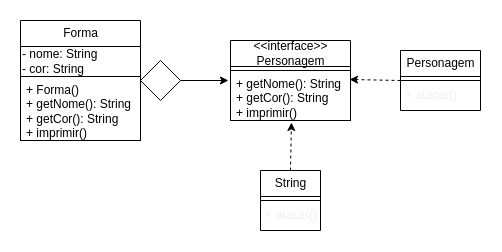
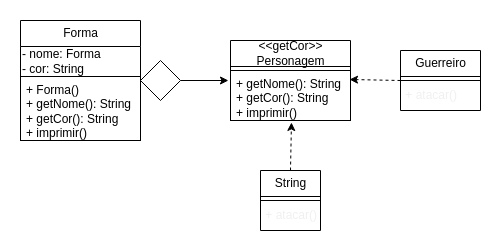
  <mxCell id="0" />
  <mxCell id="1" parent="0" />
  <mxCell id="2" value="Forma" style="swimlane;fontStyle=0;childLayout=stackLayout;horizontal=1;startSize=26;fillColor=none;horizontalStack=0;resizeParent=1;resizeParentMax=0;resizeLast=0;collapsible=1;marginBottom=0;html=1;" vertex="1" parent="1"><mxGeometry x="20" y="20" width="120" height="120" as="geometry" /></mxCell>
- <mxCell id="3" value="&lt;span style=&quot;&quot;&gt;- nome: String&lt;/span&gt;&lt;br style=&quot;&quot;&gt;&lt;div style=&quot;&quot;&gt;&lt;span style=&quot;background-color: initial;&quot;&gt;- cor: String&lt;/span&gt;&lt;/div&gt;" style="text;html=1;strokeColor=none;fillColor=none;align=left;verticalAlign=middle;whiteSpace=wrap;rounded=0;" vertex="1" parent="2"><mxGeometry y="26" width="120" height="30" as="geometry" /></mxCell>
+ <mxCell id="3" value="&lt;span style=&quot;&quot;&gt;- nome: Forma&lt;/span&gt;&lt;br style=&quot;&quot;&gt;&lt;div style=&quot;&quot;&gt;&lt;span style=&quot;background-color: initial;&quot;&gt;- cor: String&lt;/span&gt;&lt;/div&gt;" style="text;html=1;strokeColor=none;fillColor=none;align=left;verticalAlign=middle;whiteSpace=wrap;rounded=0;" vertex="1" parent="2"><mxGeometry y="26" width="120" height="30" as="geometry" /></mxCell>
  <mxCell id="4" value="+ Forma()&lt;br&gt;+ getNome(): String&lt;br&gt;+ getCor(): String&lt;br&gt;+ imprimir()" style="text;strokeColor=default;fillColor=none;align=left;verticalAlign=top;spacingLeft=4;spacingRight=4;overflow=hidden;rotatable=0;points=[[0,0.5],[1,0.5]];portConstraint=eastwest;whiteSpace=wrap;html=1;" vertex="1" parent="2"><mxGeometry y="56" width="120" height="64" as="geometry" /></mxCell>
- <mxCell id="5" value="&amp;lt;&amp;lt;interface&amp;gt;&amp;gt;&lt;br&gt;Personagem" style="swimlane;fontStyle=0;childLayout=stackLayout;horizontal=1;startSize=26;fillColor=none;horizontalStack=0;resizeParent=1;resizeParentMax=0;resizeLast=0;collapsible=1;marginBottom=0;html=1;" vertex="1" parent="1"><mxGeometry x="230" y="40" width="120" height="80" as="geometry" /></mxCell>
+ <mxCell id="5" value="&amp;lt;&amp;lt;getCor&amp;gt;&amp;gt;&lt;br&gt;Personagem" style="swimlane;fontStyle=0;childLayout=stackLayout;horizontal=1;startSize=26;fillColor=none;horizontalStack=0;resizeParent=1;resizeParentMax=0;resizeLast=0;collapsible=1;marginBottom=0;html=1;" vertex="1" parent="1"><mxGeometry x="230" y="40" width="120" height="80" as="geometry" /></mxCell>
  <mxCell id="6" value="" style="text;html=1;strokeColor=default;fillColor=none;align=center;verticalAlign=middle;whiteSpace=wrap;rounded=0;" vertex="1" parent="5"><mxGeometry y="26" width="120" height="4" as="geometry" /></mxCell>
  <mxCell id="7" value="+ getNome(): String&lt;br&gt;+ getCor(): String&lt;br&gt;+ imprimir()" style="text;strokeColor=default;fillColor=none;align=left;verticalAlign=top;spacingLeft=4;spacingRight=4;overflow=hidden;rotatable=0;points=[[0,0.5],[1,0.5]];portConstraint=eastwest;whiteSpace=wrap;html=1;" vertex="1" parent="5"><mxGeometry y="30" width="120" height="50" as="geometry" /></mxCell>
  <mxCell id="8" style="edgeStyle=none;html=1;exitX=1;exitY=0.5;exitDx=0;exitDy=0;entryX=-0.017;entryY=0.2;entryDx=0;entryDy=0;entryPerimeter=0;fontColor=#F0F0F0;" edge="1" parent="1" source="9" target="7"><mxGeometry relative="1" as="geometry" /></mxCell>
  <mxCell id="9" value="" style="rhombus;whiteSpace=wrap;html=1;fillColor=#FFFFFF;" vertex="1" parent="1"><mxGeometry x="140" y="60" width="40" height="40" as="geometry" /></mxCell>
  <mxCell id="10" style="edgeStyle=none;html=1;exitX=0.5;exitY=0;exitDx=0;exitDy=0;entryX=0.508;entryY=1.04;entryDx=0;entryDy=0;entryPerimeter=0;fontColor=#F0F0F0;dashed=1;" edge="1" parent="1" source="11" target="7"><mxGeometry relative="1" as="geometry" /></mxCell>
  <mxCell id="11" value="String" style="swimlane;fontStyle=0;childLayout=stackLayout;horizontal=1;startSize=26;fillColor=none;horizontalStack=0;resizeParent=1;resizeParentMax=0;resizeLast=0;collapsible=1;marginBottom=0;html=1;" vertex="1" parent="1"><mxGeometry x="260" y="170" width="60" height="60" as="geometry" /></mxCell>
  <mxCell id="12" value="" style="text;html=1;strokeColor=default;fillColor=none;align=center;verticalAlign=middle;whiteSpace=wrap;rounded=0;" vertex="1" parent="11"><mxGeometry y="26" width="60" height="4" as="geometry" /></mxCell>
  <mxCell id="13" value="&amp;nbsp;+ atacar()" style="text;html=1;strokeColor=none;fillColor=none;align=left;verticalAlign=middle;whiteSpace=wrap;rounded=0;fontColor=#F0F0F0;" vertex="1" parent="11"><mxGeometry y="30" width="60" height="30" as="geometry" /></mxCell>
- <mxCell id="14" value="Personagem" style="swimlane;fontStyle=0;childLayout=stackLayout;horizontal=1;startSize=26;fillColor=none;horizontalStack=0;resizeParent=1;resizeParentMax=0;resizeLast=0;collapsible=1;marginBottom=0;html=1;" vertex="1" parent="1"><mxGeometry x="400" y="50" width="80" height="60" as="geometry" /></mxCell>
+ <mxCell id="14" value="Guerreiro" style="swimlane;fontStyle=0;childLayout=stackLayout;horizontal=1;startSize=26;fillColor=none;horizontalStack=0;resizeParent=1;resizeParentMax=0;resizeLast=0;collapsible=1;marginBottom=0;html=1;" vertex="1" parent="1"><mxGeometry x="400" y="50" width="80" height="60" as="geometry" /></mxCell>
  <mxCell id="15" value="" style="text;html=1;strokeColor=default;fillColor=none;align=center;verticalAlign=middle;whiteSpace=wrap;rounded=0;" vertex="1" parent="14"><mxGeometry y="26" width="80" height="4" as="geometry" /></mxCell>
  <mxCell id="16" value="&amp;nbsp;+ atacar()" style="text;html=1;strokeColor=none;fillColor=none;align=left;verticalAlign=middle;whiteSpace=wrap;rounded=0;fontColor=#F0F0F0;" vertex="1" parent="14"><mxGeometry y="30" width="80" height="30" as="geometry" /></mxCell>
  <mxCell id="17" style="edgeStyle=none;html=1;exitX=0;exitY=0;exitDx=0;exitDy=0;entryX=0.992;entryY=0.18;entryDx=0;entryDy=0;entryPerimeter=0;fontColor=default;labelBorderColor=none;dashed=1;" edge="1" parent="1" source="16" target="7"><mxGeometry relative="1" as="geometry" /></mxCell>
